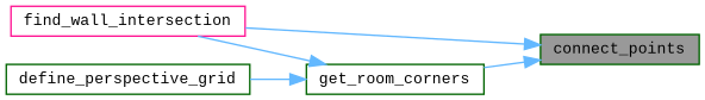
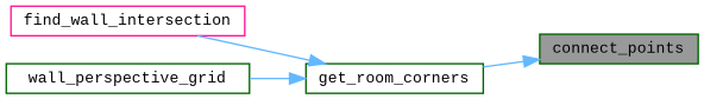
  digraph {
    fontname="Liberation Mono"
    rankdir=RL
    node [color=darkgreen fillcolor=white fontname="Liberation Mono" fontsize=10 shape=box style=filled]
    edge [color=steelblue1 dir=back fontname="Liberation Mono" fontsize=10 labelfontname=Helvetica labelfontsize=10 style=solid]
    n1 [fillcolor=grey60 fontcolor=black height=0.2 label=connect_points width=0.4]
    n2 [color=deeppink height=0.2 label=find_wall_intersection width=0.4]
    n3 [height=0.2 label=get_room_corners width=0.4]
-   n4 [height=0.2 label=define_perspective_grid width=0.4]
-   n1 -> n2
+   n4 [height=0.2 label=wall_perspective_grid width=0.4]
    n1 -> n3
    n3 -> n2
    n3 -> n4
  }
